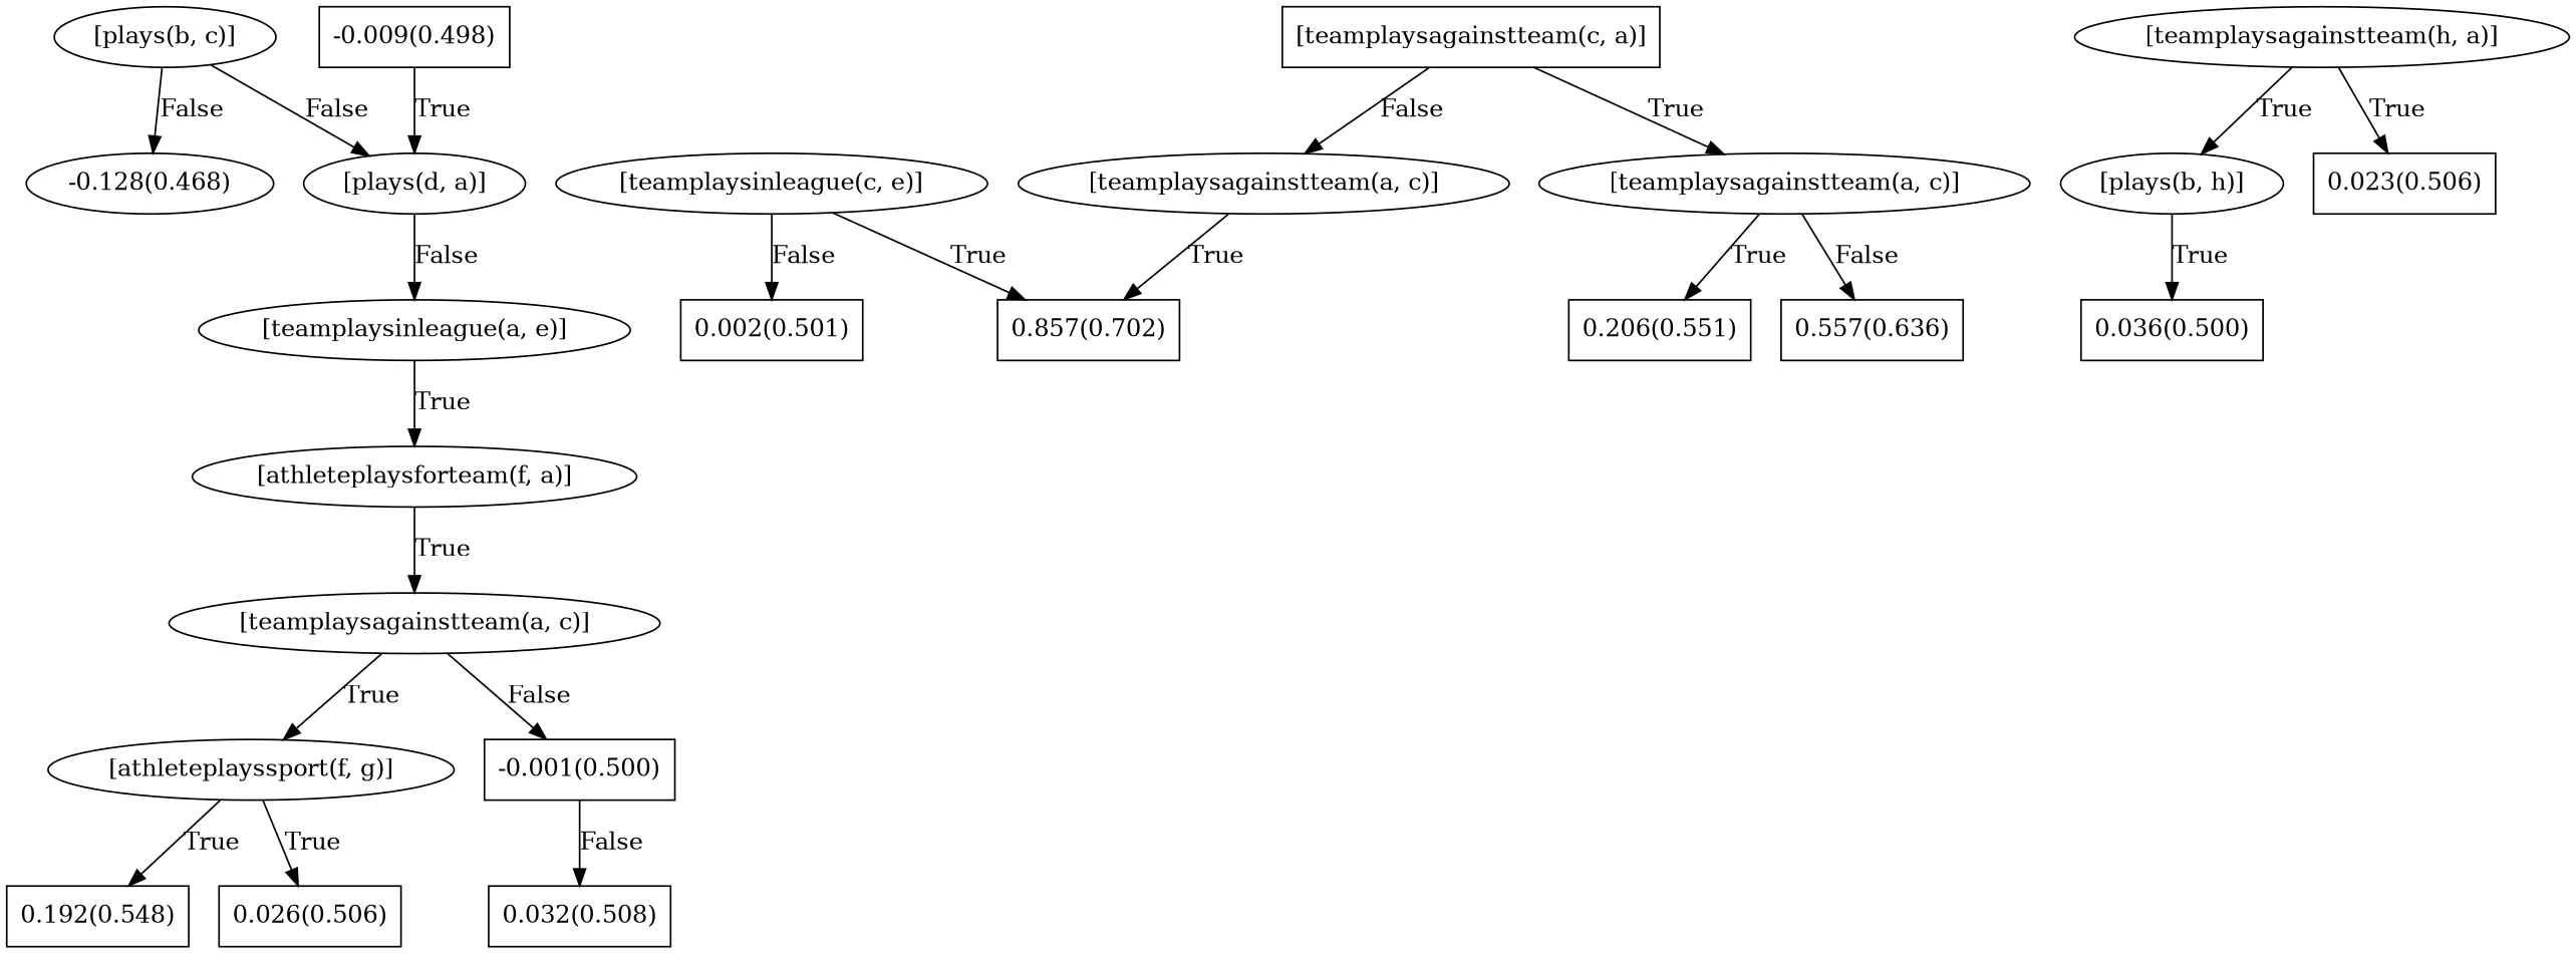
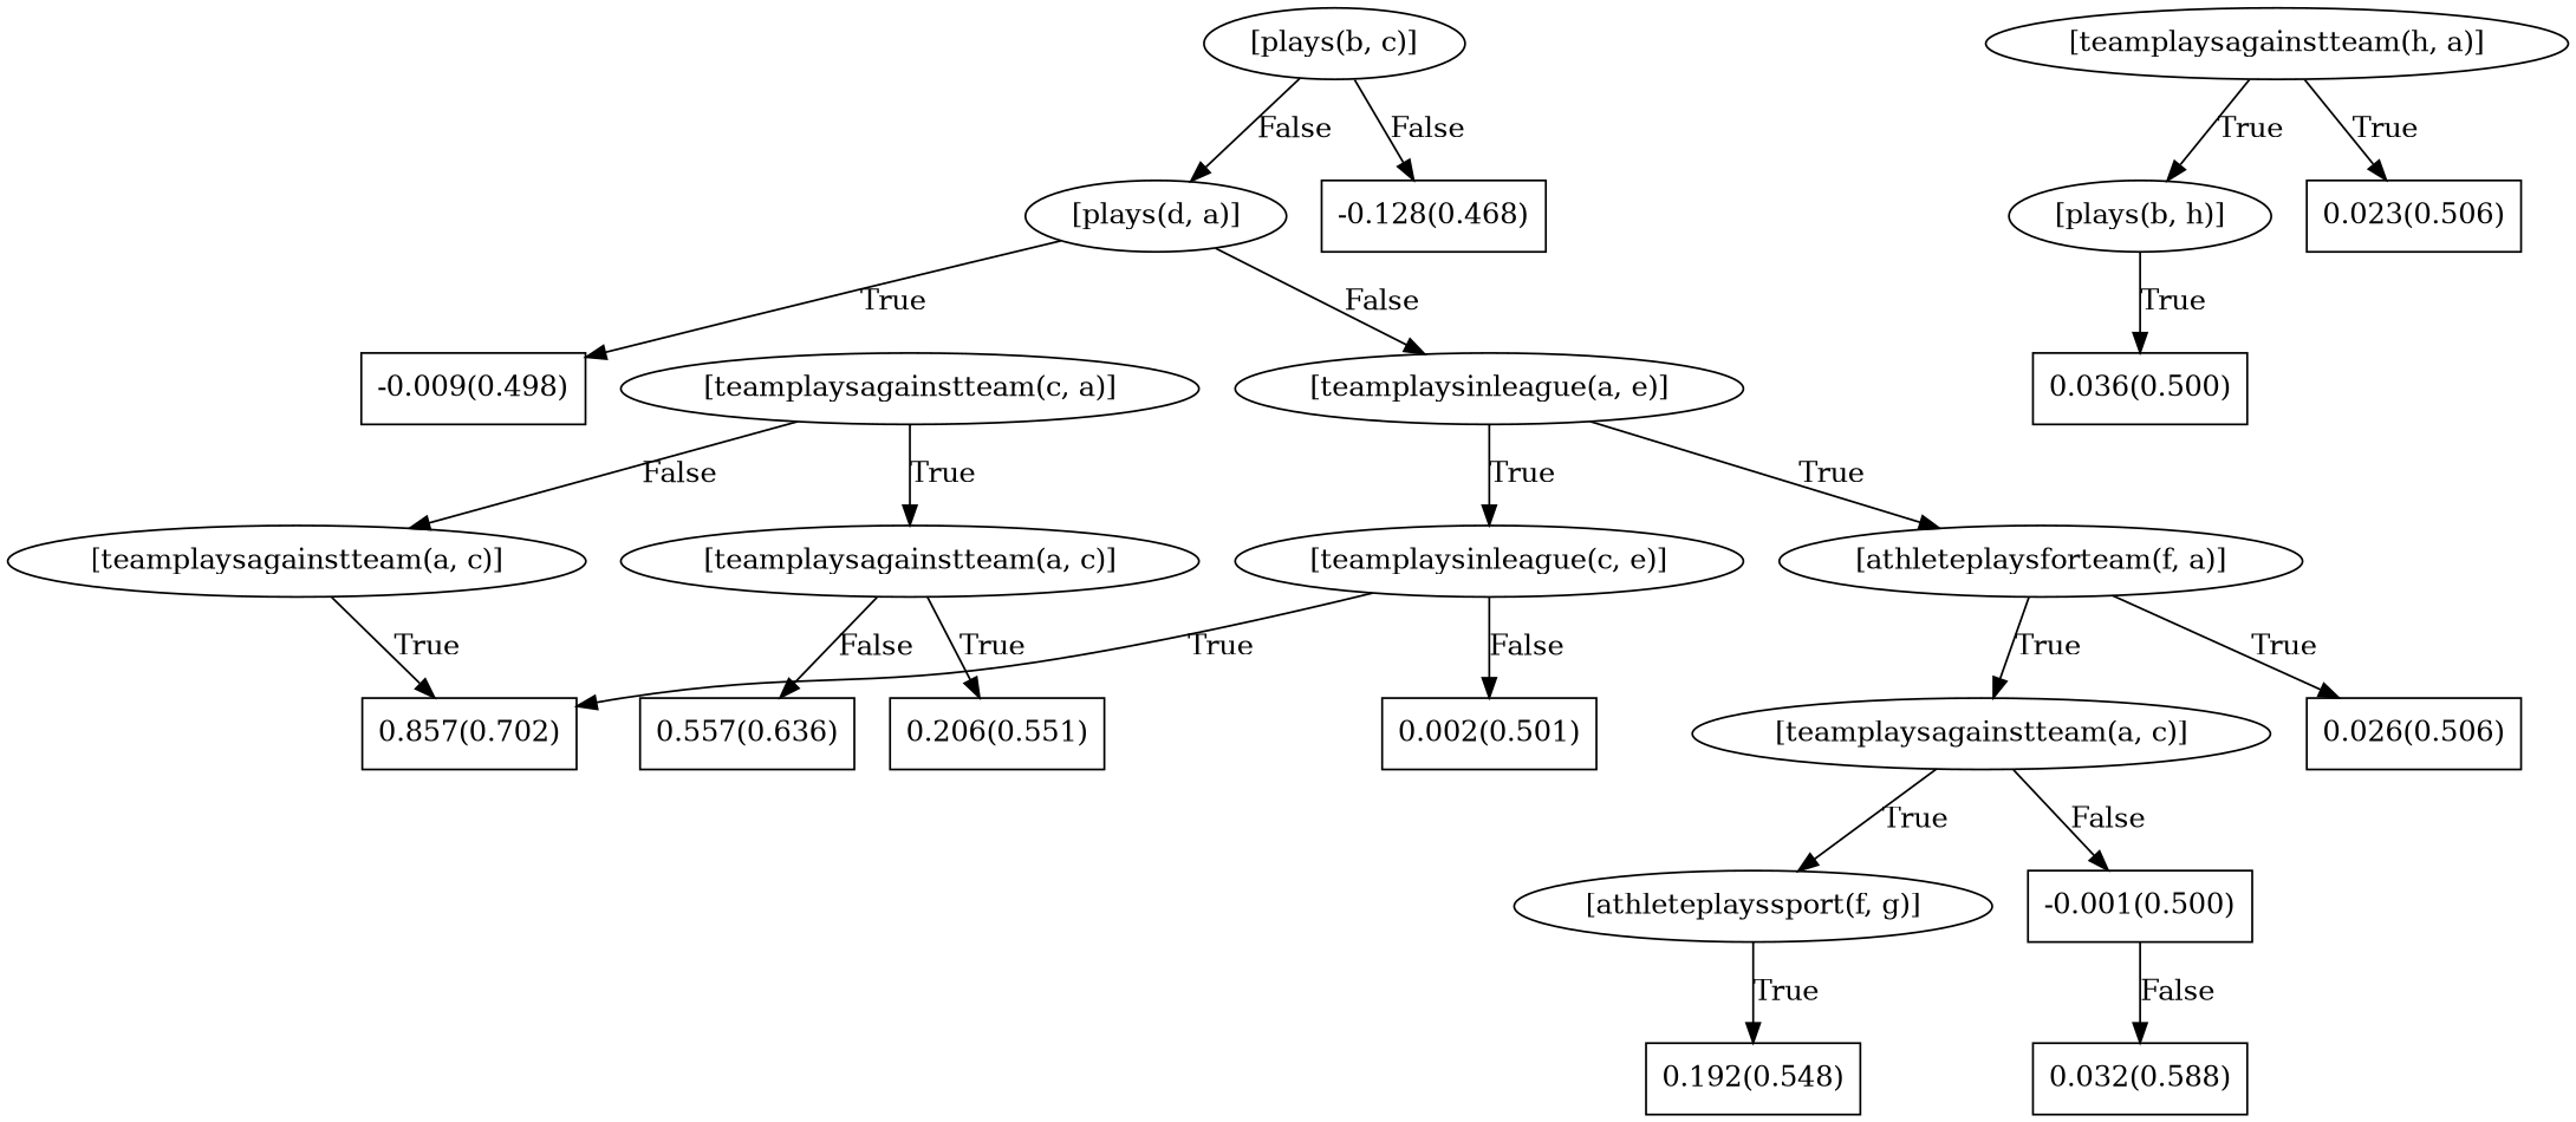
  digraph {
    n1 [label="[plays(b, c)]"]
    n2 [label="[plays(d, a)]"]
-   n3 [label="-0.128(0.468)" shape=ellipse]
+   n3 [label="-0.128(0.468)" shape=box]
    n4 [label="-0.009(0.498)" shape=box]
    n5 [label="[teamplaysinleague(a, e)]"]
    n6 [label="[teamplaysinleague(c, e)]"]
    n7 [label="[athleteplaysforteam(f, a)]"]
    n8 [label="0.002(0.501)" shape=box]
    n9 [label="0.857(0.702)" shape=box]
    n10 [label="[teamplaysagainstteam(a, c)]"]
-   n11 [label="[teamplaysagainstteam(c, a)]" shape=box]
+   n11 [label="[teamplaysagainstteam(c, a)]"]
    n12 [label="[teamplaysagainstteam(a, c)]"]
    n13 [label="[teamplaysagainstteam(a, c)]"]
    n14 [label="[athleteplayssport(f, g)]"]
    n15 [label="-0.001(0.500)" shape=box]
    n16 [label="[teamplaysagainstteam(h, a)]"]
    n17 [label="[plays(b, h)]"]
    n18 [label="0.023(0.506)" shape=box]
    n19 [label="0.206(0.551)" shape=box]
    n20 [label="0.557(0.636)" shape=box]
    n21 [label="0.026(0.506)" shape=box]
    n22 [label="0.192(0.548)" shape=box]
-   n23 [label="0.032(0.508)" shape=box]
+   n23 [label="0.032(0.588)" shape=box]
    n24 [label="0.036(0.500)" shape=box]
    n1 -> n2 [label=False]
    n1 -> n3 [label=False]
-   n4 -> n2 [label=True]
+   n2 -> n4 [label=True]
    n2 -> n5 [label=False]
+   n5 -> n6 [label=True]
    n5 -> n7 [label=True]
    n6 -> n8 [label=False]
    n6 -> n9 [label=True]
    n7 -> n10 [label=True]
    n10 -> n14 [label=True]
    n10 -> n15 [label=False]
    n11 -> n12 [label=True]
    n11 -> n13 [label=False]
    n12 -> n19 [label=True]
    n12 -> n20 [label=False]
    n13 -> n9 [label=True]
-   n14 -> n21 [label=True]
+   n7 -> n21 [label=True]
    n14 -> n22 [label=True]
    n15 -> n23 [label=False]
    n16 -> n17 [label=True]
    n16 -> n18 [label=True]
    n17 -> n24 [label=True]
  }
